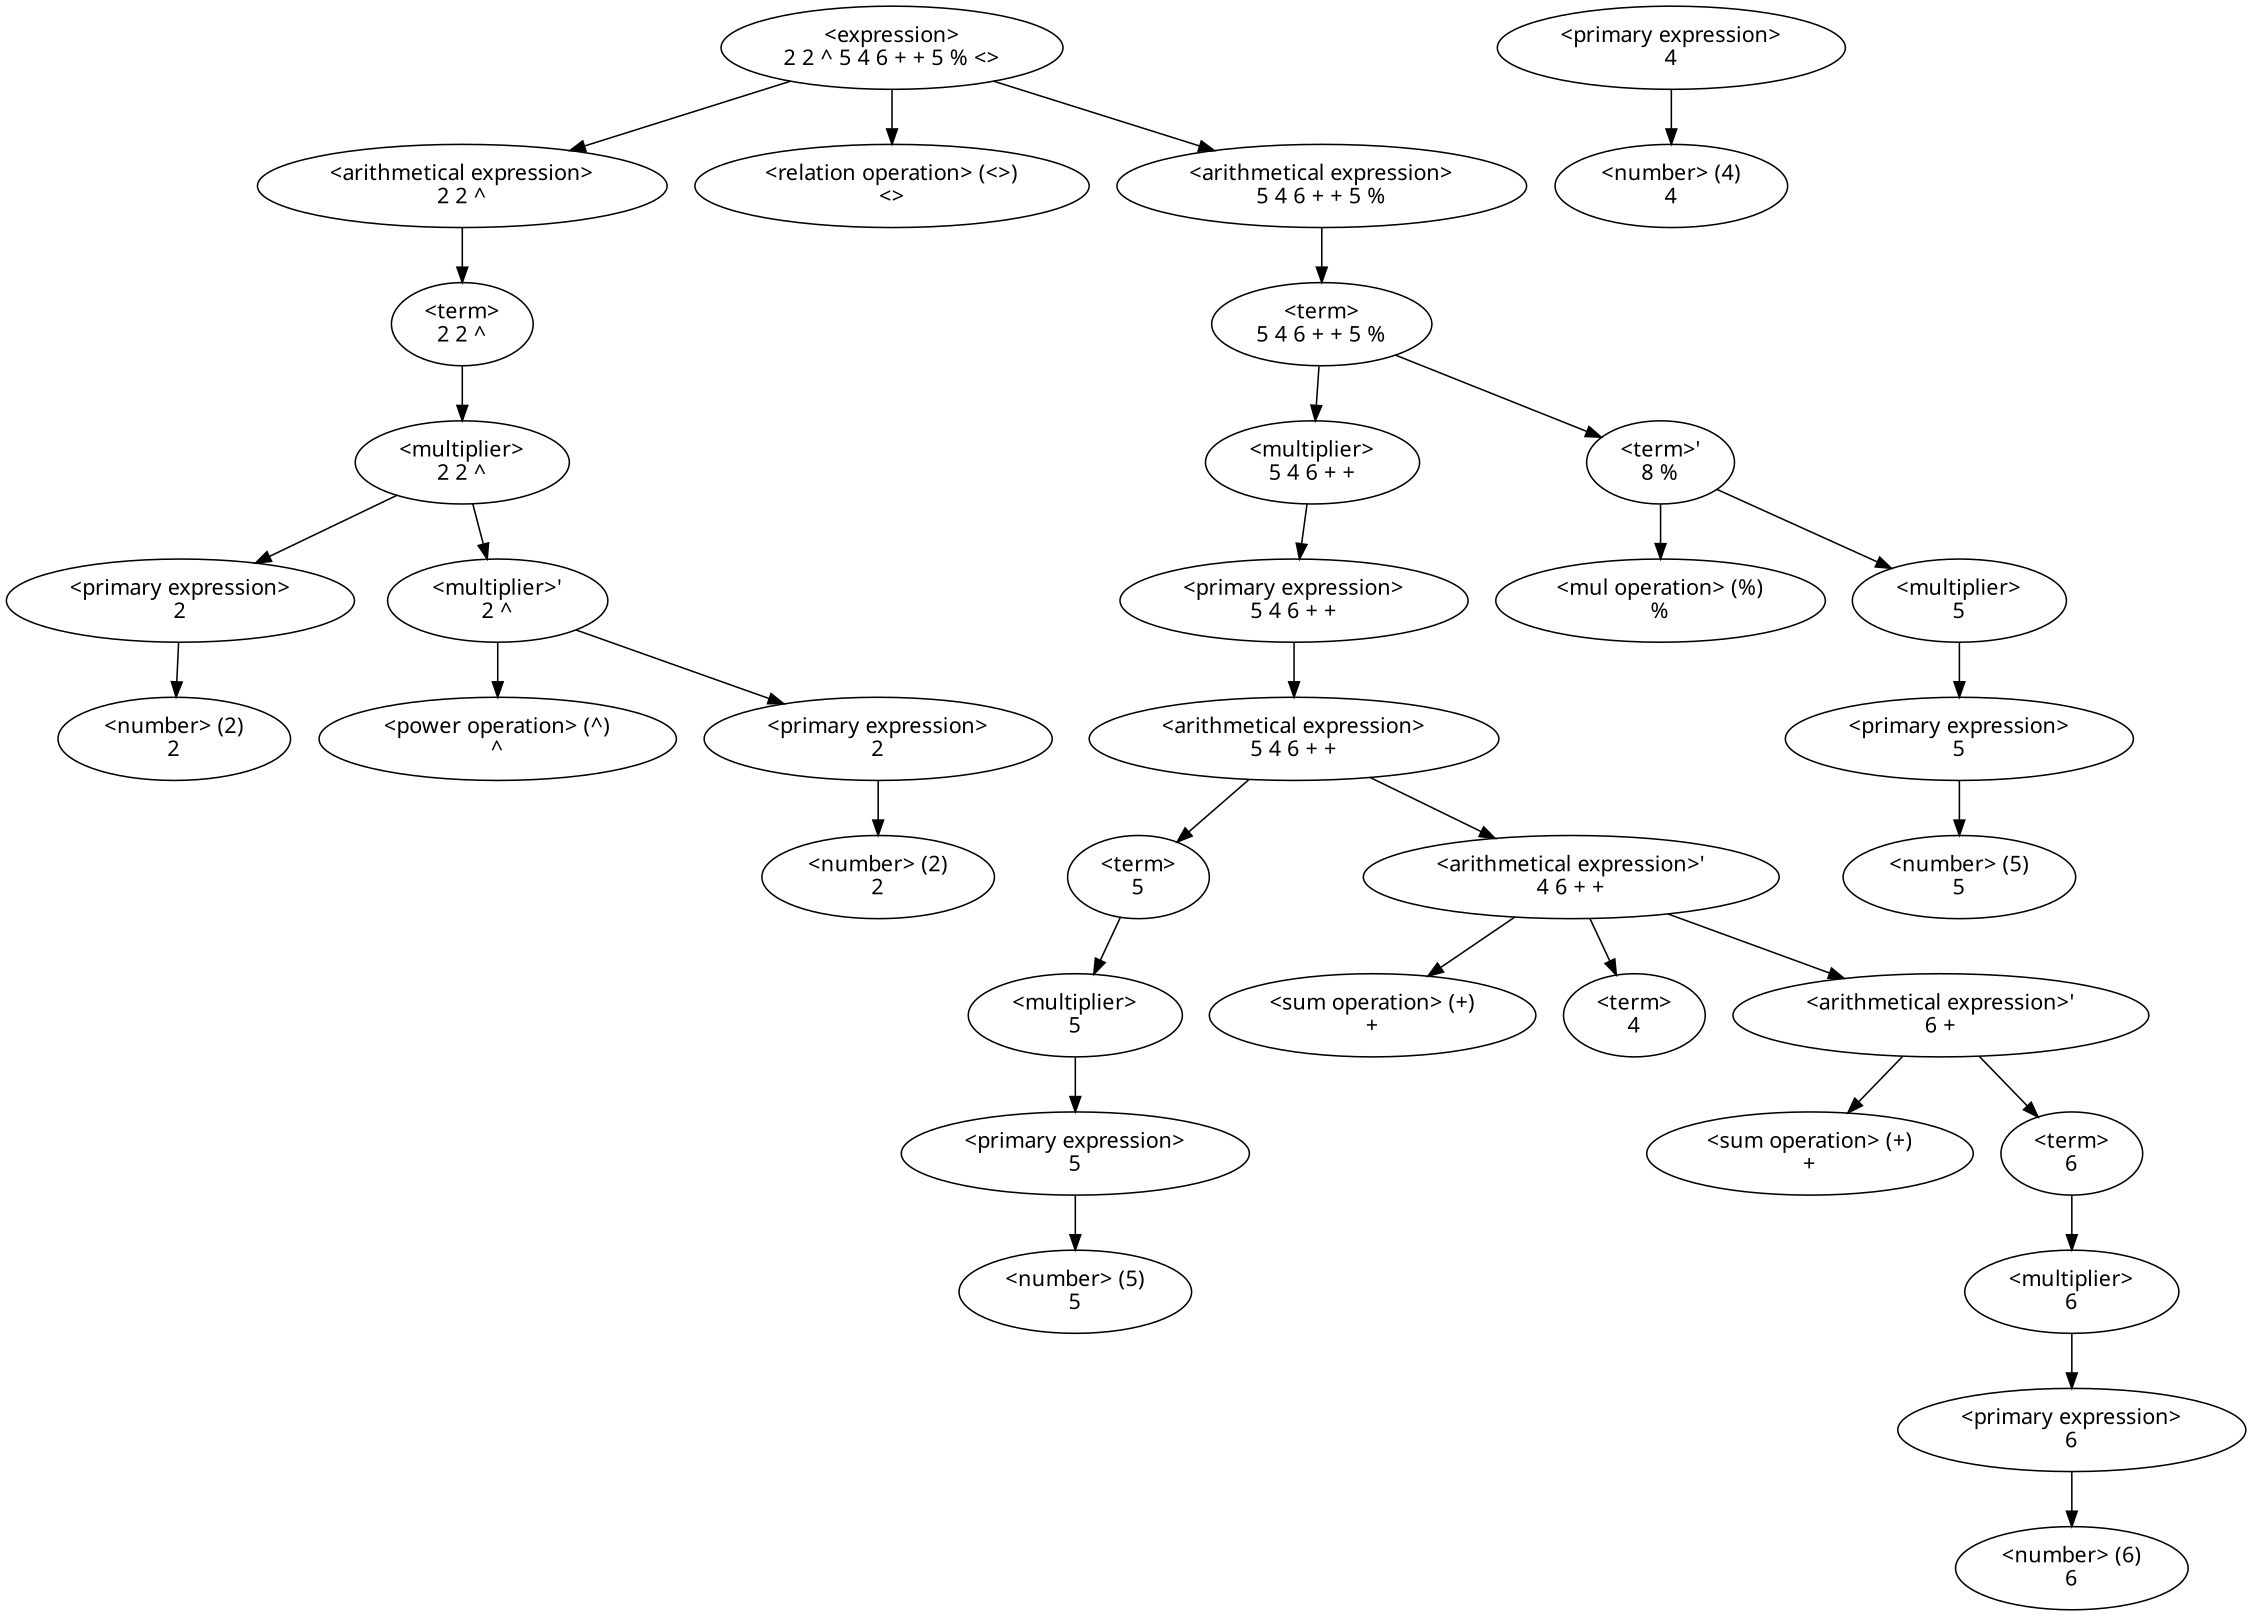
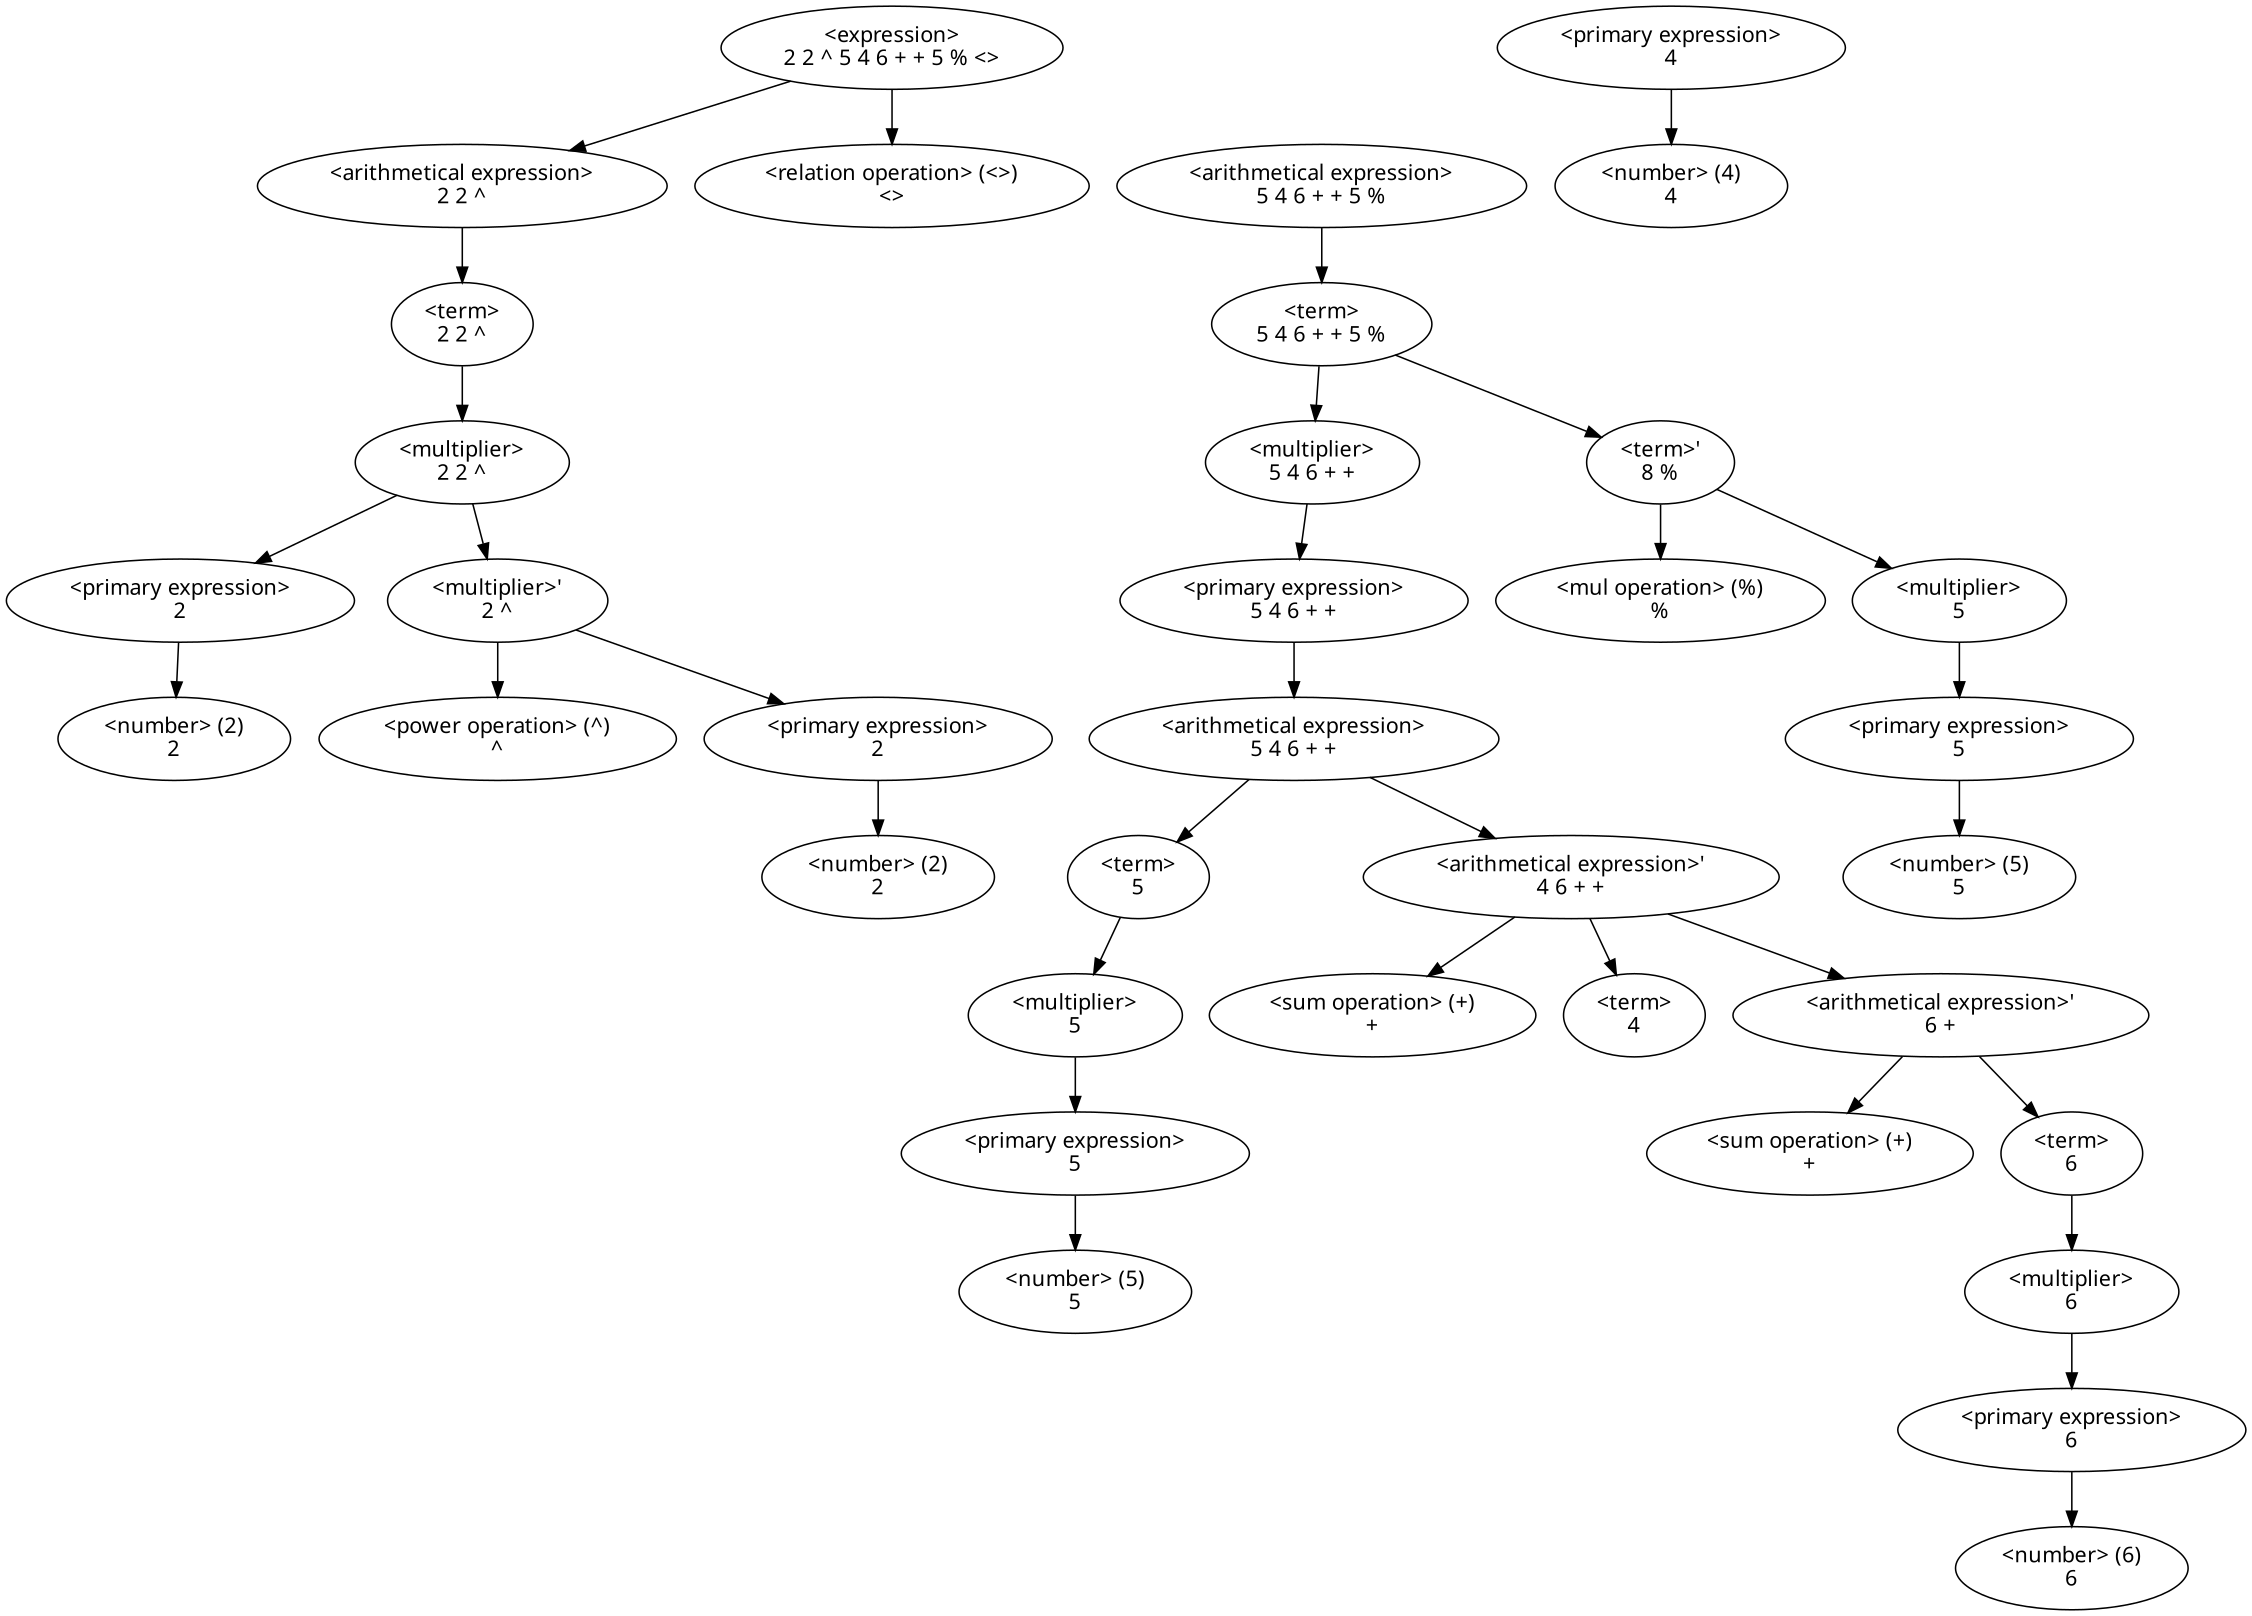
  digraph {
    fontname="Noto Sans"
    node [fontname="Noto Sans"]
    edge [fontname="Noto Sans"]
    n1 [label="<expression>\n2 2 ^ 5 4 6 + + 5 % <>"]
    n2 [label="<arithmetical expression>\n2 2 ^"]
    n3 [label="<relation operation> (<>)\n<>"]
    n4 [label="<arithmetical expression>\n5 4 6 + + 5 %"]
    n5 [label="<term>\n2 2 ^"]
    n6 [label="<term>\n5 4 6 + + 5 %"]
    n7 [label="<multiplier>\n2 2 ^"]
    n8 [label="<primary expression>\n2"]
    n9 [label="<multiplier>'\n2 ^"]
    n10 [label="<number> (2)\n2"]
    n11 [label="<power operation> (^)\n^"]
    n12 [label="<primary expression>\n2"]
    n13 [label="<number> (2)\n2"]
    n14 [label="<multiplier>\n5 4 6 + +"]
    n15 [label="<term>'\n8 %"]
    n16 [label="<primary expression>\n5 4 6 + +"]
    n17 [label="<mul operation> (%)\n%"]
    n18 [label="<multiplier>\n5"]
    n19 [label="<arithmetical expression>\n5 4 6 + +"]
    n20 [label="<term>\n5"]
    n21 [label="<arithmetical expression>'\n4 6 + +"]
    n22 [label="<multiplier>\n5"]
    n23 [label="<sum operation> (+)\n+"]
    n24 [label="<term>\n4"]
    n25 [label="<arithmetical expression>'\n6 +"]
    n26 [label="<primary expression>\n5"]
    n27 [label="<number> (5)\n5"]
    n28 [label="<sum operation> (+)\n+"]
    n29 [label="<term>\n6"]
    n30 [label="<primary expression>\n4"]
    n31 [label="<number> (4)\n4"]
    n32 [label="<multiplier>\n6"]
    n33 [label="<primary expression>\n6"]
    n34 [label="<number> (6)\n6"]
    n35 [label="<primary expression>\n5"]
    n36 [label="<number> (5)\n5"]
    n1 -> n2
    n1 -> n3
-   n1 -> n4
    n2 -> n5
    n4 -> n6
    n5 -> n7
    n6 -> n14
    n6 -> n15
    n7 -> n8
    n7 -> n9
    n8 -> n10
    n9 -> n11
    n9 -> n12
    n12 -> n13
    n14 -> n16
    n15 -> n17
    n15 -> n18
    n16 -> n19
    n18 -> n35
    n19 -> n20
    n19 -> n21
    n20 -> n22
    n21 -> n23
    n21 -> n24
    n21 -> n25
    n22 -> n26
    n25 -> n28
    n25 -> n29
    n26 -> n27
    n29 -> n32
    n30 -> n31
    n32 -> n33
    n33 -> n34
    n35 -> n36
  }
